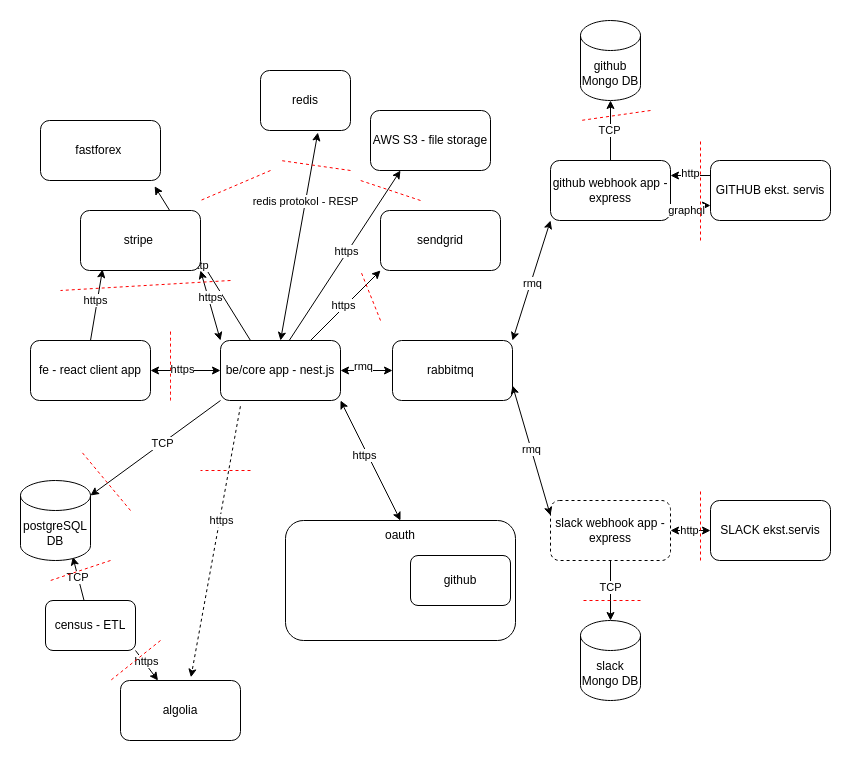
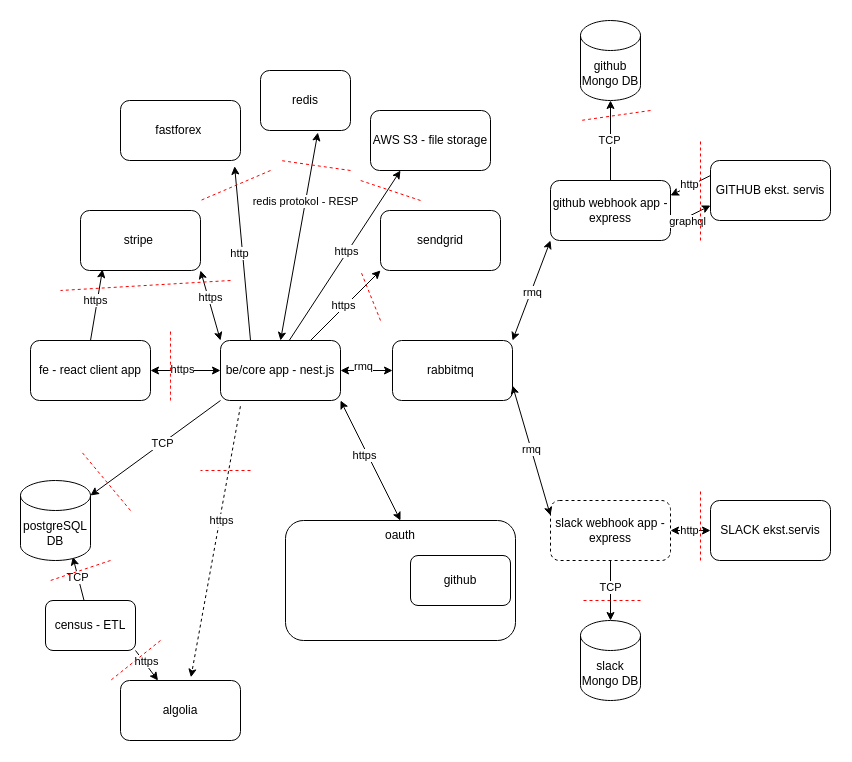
  <mxCell id="0" />
  <mxCell id="1" parent="0" />
  <mxCell id="2" value="fe - react client app&lt;br&gt;" style="rounded=1;whiteSpace=wrap;html=1;" parent="1" vertex="1"><mxGeometry x="30" y="340" width="120" height="60" as="geometry" /></mxCell>
  <mxCell id="3" value="be/core app - nest.js" style="rounded=1;whiteSpace=wrap;html=1;" parent="1" vertex="1"><mxGeometry x="220" y="340" width="120" height="60" as="geometry" /></mxCell>
  <mxCell id="4" value="" style="endArrow=classic;startArrow=classic;html=1;rounded=0;exitX=1;exitY=0.5;exitDx=0;exitDy=0;entryX=0;entryY=0.5;entryDx=0;entryDy=0;" parent="1" source="2" target="3" edge="1"><mxGeometry width="50" height="50" relative="1" as="geometry"><mxPoint x="390" y="530" as="sourcePoint" /><mxPoint x="260" y="380" as="targetPoint" /><Array as="points" /></mxGeometry></mxCell>
  <mxCell id="5" value="https&lt;br&gt;" style="edgeLabel;html=1;align=center;verticalAlign=middle;resizable=0;points=[];" parent="4" vertex="1" connectable="0"><mxGeometry x="-0.114" y="2" relative="1" as="geometry"><mxPoint as="offset" /></mxGeometry></mxCell>
  <mxCell id="6" value="redis" style="rounded=1;whiteSpace=wrap;html=1;" parent="1" vertex="1"><mxGeometry x="260" y="70" width="90" height="60" as="geometry" /></mxCell>
  <mxCell id="7" value="" style="endArrow=classic;startArrow=classic;html=1;rounded=0;entryX=0.637;entryY=1.034;entryDx=0;entryDy=0;entryPerimeter=0;exitX=0.5;exitY=0;exitDx=0;exitDy=0;exitPerimeter=0;" parent="1" source="3" target="6" edge="1"><mxGeometry width="50" height="50" relative="1" as="geometry"><mxPoint x="390" y="530" as="sourcePoint" /><mxPoint x="440" y="480" as="targetPoint" /></mxGeometry></mxCell>
  <mxCell id="8" value="redis protokol - RESP" style="edgeLabel;html=1;align=center;verticalAlign=middle;resizable=0;points=[];" parent="7" vertex="1" connectable="0"><mxGeometry x="-0.002" y="-3" relative="1" as="geometry"><mxPoint x="3" y="-37" as="offset" /></mxGeometry></mxCell>
  <mxCell id="9" value="rabbitmq&amp;nbsp;" style="rounded=1;whiteSpace=wrap;html=1;" parent="1" vertex="1"><mxGeometry x="392" y="340" width="120" height="60" as="geometry" /></mxCell>
  <mxCell id="10" value="" style="endArrow=classic;startArrow=classic;html=1;rounded=0;entryX=0;entryY=0.5;entryDx=0;entryDy=0;exitX=1;exitY=0.5;exitDx=0;exitDy=0;" parent="1" source="3" target="9" edge="1"><mxGeometry width="50" height="50" relative="1" as="geometry"><mxPoint x="340" y="380" as="sourcePoint" /><mxPoint x="440" y="480" as="targetPoint" /></mxGeometry></mxCell>
  <mxCell id="11" value="rmq&lt;br&gt;" style="edgeLabel;html=1;align=center;verticalAlign=middle;resizable=0;points=[];" parent="10" vertex="1" connectable="0"><mxGeometry x="0.033" y="2" relative="1" as="geometry"><mxPoint x="-5" y="-3" as="offset" /></mxGeometry></mxCell>
- <mxCell id="12" value="github webhook app - express&lt;br&gt;" style="rounded=1;whiteSpace=wrap;html=1;" parent="1" vertex="1"><mxGeometry x="550" y="160" width="120" height="60" as="geometry" /></mxCell>
+ <mxCell id="12" value="github webhook app - express&lt;br&gt;" style="rounded=1;whiteSpace=wrap;html=1;" parent="1" vertex="1"><mxGeometry x="550" y="180" width="120" height="60" as="geometry" /></mxCell>
  <mxCell id="13" value="" style="endArrow=classic;startArrow=classic;html=1;rounded=0;entryX=0;entryY=1;entryDx=0;entryDy=0;exitX=1;exitY=0;exitDx=0;exitDy=0;" parent="1" source="9" target="12" edge="1"><mxGeometry width="50" height="50" relative="1" as="geometry"><mxPoint x="390" y="430" as="sourcePoint" /><mxPoint x="440" y="380" as="targetPoint" /></mxGeometry></mxCell>
  <mxCell id="14" value="rmq" style="edgeLabel;html=1;align=center;verticalAlign=middle;resizable=0;points=[];" parent="13" vertex="1" connectable="0"><mxGeometry x="-0.035" y="-1" relative="1" as="geometry"><mxPoint as="offset" /></mxGeometry></mxCell>
  <mxCell id="15" value="slack webhook app - express&lt;br&gt;" style="rounded=1;whiteSpace=wrap;html=1;dashed=1;" parent="1" vertex="1"><mxGeometry x="550" y="500" width="120" height="60" as="geometry" /></mxCell>
  <mxCell id="16" value="" style="endArrow=classic;startArrow=classic;html=1;rounded=0;entryX=0;entryY=0.25;entryDx=0;entryDy=0;exitX=1;exitY=0.75;exitDx=0;exitDy=0;" parent="1" source="9" target="15" edge="1"><mxGeometry width="50" height="50" relative="1" as="geometry"><mxPoint x="390" y="430" as="sourcePoint" /><mxPoint x="440" y="380" as="targetPoint" /></mxGeometry></mxCell>
  <mxCell id="17" value="rmq&lt;br&gt;" style="edgeLabel;html=1;align=center;verticalAlign=middle;resizable=0;points=[];" parent="16" vertex="1" connectable="0"><mxGeometry x="-0.026" relative="1" as="geometry"><mxPoint as="offset" /></mxGeometry></mxCell>
  <mxCell id="18" value="GITHUB ekst. servis&lt;br&gt;" style="rounded=1;whiteSpace=wrap;html=1;" parent="1" vertex="1"><mxGeometry x="710" y="160" width="120" height="60" as="geometry" /></mxCell>
  <mxCell id="19" value="" style="endArrow=classic;html=1;rounded=0;exitX=0;exitY=0.25;exitDx=0;exitDy=0;entryX=1;entryY=0.25;entryDx=0;entryDy=0;" parent="1" source="18" target="12" edge="1"><mxGeometry width="50" height="50" relative="1" as="geometry"><mxPoint x="390" y="330" as="sourcePoint" /><mxPoint x="440" y="280" as="targetPoint" /></mxGeometry></mxCell>
  <mxCell id="20" value="http&lt;br&gt;" style="edgeLabel;html=1;align=center;verticalAlign=middle;resizable=0;points=[];" parent="19" vertex="1" connectable="0"><mxGeometry x="0.088" y="-3" relative="1" as="geometry"><mxPoint x="1" as="offset" /></mxGeometry></mxCell>
  <mxCell id="21" value="" style="endArrow=classic;html=1;rounded=0;entryX=0;entryY=0.75;entryDx=0;entryDy=0;exitX=1;exitY=0.75;exitDx=0;exitDy=0;" parent="1" source="12" target="18" edge="1"><mxGeometry width="50" height="50" relative="1" as="geometry"><mxPoint x="390" y="330" as="sourcePoint" /><mxPoint x="440" y="280" as="targetPoint" /></mxGeometry></mxCell>
  <mxCell id="22" value="graphql&lt;br&gt;" style="edgeLabel;html=1;align=center;verticalAlign=middle;resizable=0;points=[];" parent="21" vertex="1" connectable="0"><mxGeometry x="-0.254" y="-4" relative="1" as="geometry"><mxPoint as="offset" /></mxGeometry></mxCell>
  <mxCell id="23" value="SLACK ekst.servis" style="rounded=1;whiteSpace=wrap;html=1;" parent="1" vertex="1"><mxGeometry x="710" y="500" width="120" height="60" as="geometry" /></mxCell>
  <mxCell id="24" value="" style="endArrow=classic;startArrow=classic;html=1;rounded=0;entryX=0;entryY=0.5;entryDx=0;entryDy=0;exitX=1;exitY=0.5;exitDx=0;exitDy=0;" parent="1" source="15" target="23" edge="1"><mxGeometry width="50" height="50" relative="1" as="geometry"><mxPoint x="390" y="430" as="sourcePoint" /><mxPoint x="440" y="380" as="targetPoint" /></mxGeometry></mxCell>
  <mxCell id="25" value="http&lt;br&gt;" style="edgeLabel;html=1;align=center;verticalAlign=middle;resizable=0;points=[];" parent="24" vertex="1" connectable="0"><mxGeometry x="-0.112" y="1" relative="1" as="geometry"><mxPoint as="offset" /></mxGeometry></mxCell>
  <mxCell id="26" value="" style="rounded=1;whiteSpace=wrap;html=1;" parent="1" vertex="1"><mxGeometry x="285" y="520" width="230" height="120" as="geometry" /></mxCell>
  <mxCell id="27" value="github" style="rounded=1;whiteSpace=wrap;html=1;" parent="1" vertex="1"><mxGeometry x="410" y="555" width="100" height="50" as="geometry" /></mxCell>
  <mxCell id="28" value="oauth" style="text;html=1;strokeColor=none;fillColor=none;align=center;verticalAlign=middle;whiteSpace=wrap;rounded=0;" parent="1" vertex="1"><mxGeometry x="370" y="520" width="60" height="30" as="geometry" /></mxCell>
  <mxCell id="29" value="" style="endArrow=classic;startArrow=classic;html=1;rounded=0;entryX=1;entryY=1;entryDx=0;entryDy=0;exitX=0.5;exitY=0;exitDx=0;exitDy=0;" parent="1" source="28" target="3" edge="1"><mxGeometry width="50" height="50" relative="1" as="geometry"><mxPoint x="390" y="420" as="sourcePoint" /><mxPoint x="440" y="370" as="targetPoint" /></mxGeometry></mxCell>
  <mxCell id="30" value="https" style="edgeLabel;html=1;align=center;verticalAlign=middle;resizable=0;points=[];" parent="29" vertex="1" connectable="0"><mxGeometry x="0.111" y="3" relative="1" as="geometry"><mxPoint as="offset" /></mxGeometry></mxCell>
  <mxCell id="31" value="AWS S3 - file storage" style="rounded=1;whiteSpace=wrap;html=1;" parent="1" vertex="1"><mxGeometry x="370" y="110" width="120" height="60" as="geometry" /></mxCell>
  <mxCell id="32" value="sendgrid" style="rounded=1;whiteSpace=wrap;html=1;" parent="1" vertex="1"><mxGeometry x="380" y="210" width="120" height="60" as="geometry" /></mxCell>
  <mxCell id="33" value="" style="endArrow=classic;html=1;rounded=0;entryX=0;entryY=1;entryDx=0;entryDy=0;" parent="1" source="3" target="32" edge="1"><mxGeometry width="50" height="50" relative="1" as="geometry"><mxPoint x="390" y="420" as="sourcePoint" /><mxPoint x="398" y="270" as="targetPoint" /></mxGeometry></mxCell>
  <mxCell id="34" value="https&lt;br&gt;" style="edgeLabel;html=1;align=center;verticalAlign=middle;resizable=0;points=[];" parent="33" vertex="1" connectable="0"><mxGeometry x="-0.035" y="2" relative="1" as="geometry"><mxPoint as="offset" /></mxGeometry></mxCell>
- <mxCell id="35" value="fastforex&amp;nbsp;&lt;br&gt;" style="rounded=1;whiteSpace=wrap;html=1;" parent="1" vertex="1"><mxGeometry x="40" y="120" width="120" height="60" as="geometry" /></mxCell>
+ <mxCell id="35" value="fastforex&amp;nbsp;&lt;br&gt;" style="rounded=1;whiteSpace=wrap;html=1;" parent="1" vertex="1"><mxGeometry x="120" y="100" width="120" height="60" as="geometry" /></mxCell>
  <mxCell id="36" value="" style="endArrow=classic;html=1;rounded=0;entryX=0.951;entryY=1.096;entryDx=0;entryDy=0;exitX=0.25;exitY=0;exitDx=0;exitDy=0;entryPerimeter=0;" parent="1" source="3" target="35" edge="1"><mxGeometry width="50" height="50" relative="1" as="geometry"><mxPoint x="390" y="420" as="sourcePoint" /><mxPoint x="440" y="370" as="targetPoint" /></mxGeometry></mxCell>
  <mxCell id="37" value="http" style="edgeLabel;html=1;align=center;verticalAlign=middle;resizable=0;points=[];" parent="36" vertex="1" connectable="0"><mxGeometry x="0.003" y="4" relative="1" as="geometry"><mxPoint as="offset" /></mxGeometry></mxCell>
  <mxCell id="38" value="" style="endArrow=classic;html=1;rounded=0;entryX=0.25;entryY=1;entryDx=0;entryDy=0;exitX=0.57;exitY=0.008;exitDx=0;exitDy=0;exitPerimeter=0;" parent="1" source="3" target="31" edge="1"><mxGeometry width="50" height="50" relative="1" as="geometry"><mxPoint x="390" y="420" as="sourcePoint" /><mxPoint x="440" y="370" as="targetPoint" /></mxGeometry></mxCell>
  <mxCell id="39" value="https" style="edgeLabel;html=1;align=center;verticalAlign=middle;resizable=0;points=[];" parent="38" vertex="1" connectable="0"><mxGeometry x="0.039" y="2" relative="1" as="geometry"><mxPoint x="1" as="offset" /></mxGeometry></mxCell>
  <mxCell id="40" value="" style="endArrow=classic;html=1;rounded=0;entryX=1;entryY=0;entryDx=0;entryDy=15;entryPerimeter=0;" parent="1" target="59" edge="1"><mxGeometry width="50" height="50" relative="1" as="geometry"><mxPoint x="220" y="400" as="sourcePoint" /><mxPoint x="104.615" y="500" as="targetPoint" /></mxGeometry></mxCell>
  <mxCell id="41" value="TCP" style="edgeLabel;html=1;align=center;verticalAlign=middle;resizable=0;points=[];" parent="40" vertex="1" connectable="0"><mxGeometry x="-0.106" relative="1" as="geometry"><mxPoint as="offset" /></mxGeometry></mxCell>
  <mxCell id="42" value="" style="endArrow=classic;html=1;rounded=0;" parent="1" source="12" target="60" edge="1"><mxGeometry width="50" height="50" relative="1" as="geometry"><mxPoint x="390" y="420" as="sourcePoint" /><mxPoint x="610" y="100" as="targetPoint" /></mxGeometry></mxCell>
  <mxCell id="43" value="TCP" style="edgeLabel;html=1;align=center;verticalAlign=middle;resizable=0;points=[];" parent="42" vertex="1" connectable="0"><mxGeometry x="0.037" y="2" relative="1" as="geometry"><mxPoint as="offset" /></mxGeometry></mxCell>
  <mxCell id="44" value="" style="endArrow=classic;html=1;rounded=0;entryX=0.5;entryY=0;entryDx=0;entryDy=0;exitX=0.5;exitY=1;exitDx=0;exitDy=0;entryPerimeter=0;" parent="1" source="15" target="61" edge="1"><mxGeometry width="50" height="50" relative="1" as="geometry"><mxPoint x="390" y="420" as="sourcePoint" /><mxPoint x="610" y="610" as="targetPoint" /></mxGeometry></mxCell>
  <mxCell id="45" value="TCP" style="edgeLabel;html=1;align=center;verticalAlign=middle;resizable=0;points=[];" parent="44" vertex="1" connectable="0"><mxGeometry x="-0.139" y="-1" relative="1" as="geometry"><mxPoint as="offset" /></mxGeometry></mxCell>
  <mxCell id="46" value="algolia" style="rounded=1;whiteSpace=wrap;html=1;" parent="1" vertex="1"><mxGeometry x="120" y="680" width="120" height="60" as="geometry" /></mxCell>
  <mxCell id="47" value="" style="endArrow=classic;html=1;rounded=0;exitX=0.166;exitY=1.096;exitDx=0;exitDy=0;exitPerimeter=0;entryX=0.587;entryY=-0.054;entryDx=0;entryDy=0;entryPerimeter=0;dashed=1;" parent="1" source="3" target="46" edge="1"><mxGeometry width="50" height="50" relative="1" as="geometry"><mxPoint x="390" y="420" as="sourcePoint" /><mxPoint x="440" y="370" as="targetPoint" /></mxGeometry></mxCell>
  <mxCell id="48" value="https" style="edgeLabel;html=1;align=center;verticalAlign=middle;resizable=0;points=[];" parent="47" vertex="1" connectable="0"><mxGeometry x="-0.498" y="2" relative="1" as="geometry"><mxPoint x="-9" y="46" as="offset" /></mxGeometry></mxCell>
  <mxCell id="49" value="census - ETL" style="rounded=1;whiteSpace=wrap;html=1;" parent="1" vertex="1"><mxGeometry x="45" y="600" width="90" height="50" as="geometry" /></mxCell>
  <mxCell id="50" value="" style="endArrow=classic;html=1;rounded=0;exitX=1;exitY=1;exitDx=0;exitDy=0;" parent="1" source="49" target="46" edge="1"><mxGeometry width="50" height="50" relative="1" as="geometry"><mxPoint x="390" y="420" as="sourcePoint" /><mxPoint x="440" y="370" as="targetPoint" /></mxGeometry></mxCell>
  <mxCell id="51" value="https&lt;br&gt;" style="edgeLabel;html=1;align=center;verticalAlign=middle;resizable=0;points=[];" parent="50" vertex="1" connectable="0"><mxGeometry x="-0.226" y="2" relative="1" as="geometry"><mxPoint as="offset" /></mxGeometry></mxCell>
  <mxCell id="52" value="" style="endArrow=classic;html=1;rounded=0;entryX=0.747;entryY=0.955;entryDx=0;entryDy=0;entryPerimeter=0;" parent="1" source="49" target="59" edge="1"><mxGeometry width="50" height="50" relative="1" as="geometry"><mxPoint x="390" y="420" as="sourcePoint" /><mxPoint x="85.24" y="564.68" as="targetPoint" /></mxGeometry></mxCell>
  <mxCell id="53" value="TCP" style="edgeLabel;html=1;align=center;verticalAlign=middle;resizable=0;points=[];" parent="52" vertex="1" connectable="0"><mxGeometry x="0.111" y="1" relative="1" as="geometry"><mxPoint as="offset" /></mxGeometry></mxCell>
  <mxCell id="54" value="stripe&amp;nbsp;&lt;br&gt;" style="rounded=1;whiteSpace=wrap;html=1;" parent="1" vertex="1"><mxGeometry x="80" y="210" width="120" height="60" as="geometry" /></mxCell>
  <mxCell id="55" value="" style="endArrow=classic;startArrow=classic;html=1;rounded=0;entryX=1;entryY=1;entryDx=0;entryDy=0;exitX=0;exitY=0;exitDx=0;exitDy=0;" parent="1" source="3" target="54" edge="1"><mxGeometry width="50" height="50" relative="1" as="geometry"><mxPoint x="390" y="420" as="sourcePoint" /><mxPoint x="440" y="370" as="targetPoint" /></mxGeometry></mxCell>
  <mxCell id="56" value="https" style="edgeLabel;html=1;align=center;verticalAlign=middle;resizable=0;points=[];" parent="55" vertex="1" connectable="0"><mxGeometry x="0.234" y="-2" relative="1" as="geometry"><mxPoint as="offset" /></mxGeometry></mxCell>
  <mxCell id="57" value="" style="endArrow=classic;html=1;rounded=0;exitX=0.5;exitY=0;exitDx=0;exitDy=0;entryX=0.184;entryY=0.982;entryDx=0;entryDy=0;entryPerimeter=0;" parent="1" source="2" target="54" edge="1"><mxGeometry width="50" height="50" relative="1" as="geometry"><mxPoint x="390" y="420" as="sourcePoint" /><mxPoint x="440" y="370" as="targetPoint" /></mxGeometry></mxCell>
  <mxCell id="58" value="https&lt;br&gt;" style="edgeLabel;html=1;align=center;verticalAlign=middle;resizable=0;points=[];" parent="57" vertex="1" connectable="0"><mxGeometry x="0.139" y="2" relative="1" as="geometry"><mxPoint as="offset" /></mxGeometry></mxCell>
  <mxCell id="59" value="postgreSQL DB" style="shape=cylinder3;whiteSpace=wrap;html=1;boundedLbl=1;backgroundOutline=1;size=15;" parent="1" vertex="1"><mxGeometry x="20" y="480" width="70" height="80" as="geometry" /></mxCell>
  <mxCell id="60" value="github Mongo DB" style="shape=cylinder3;whiteSpace=wrap;html=1;boundedLbl=1;backgroundOutline=1;size=15;" parent="1" vertex="1"><mxGeometry x="580" width="60" height="80" as="geometry" y="20" /></mxCell>
  <mxCell id="61" value="slack Mongo DB" style="shape=cylinder3;whiteSpace=wrap;html=1;boundedLbl=1;backgroundOutline=1;size=15;" parent="1" vertex="1"><mxGeometry x="580" y="620" width="60" height="80" as="geometry" /></mxCell>
  <mxCell id="62" value="" style="endArrow=none;dashed=1;html=1;rounded=0;fillColor=#FF0000;strokeColor=#FF0000;edgeStyle=orthogonalEdgeStyle;curved=1;" parent="1" edge="1"><mxGeometry width="50" height="50" relative="1" as="geometry"><mxPoint x="170" y="400" as="sourcePoint" /><mxPoint x="170" y="330" as="targetPoint" /><Array as="points"><mxPoint x="170" y="390" /><mxPoint x="170" y="390" /></Array></mxGeometry></mxCell>
  <mxCell id="63" value="" style="endArrow=none;dashed=1;html=1;rounded=0;fillColor=#FF0000;strokeColor=#FF0000;" edge="1" parent="1"><mxGeometry width="50" height="50" relative="1" as="geometry"><mxPoint x="130" y="510" as="sourcePoint" /><mxPoint x="80" y="450" as="targetPoint" /></mxGeometry></mxCell>
  <mxCell id="64" value="" style="endArrow=none;dashed=1;html=1;rounded=0;fillColor=#FF0000;strokeColor=#FF0000;" edge="1" parent="1"><mxGeometry width="50" height="50" relative="1" as="geometry"><mxPoint x="650" y="110" as="sourcePoint" /><mxPoint x="580" y="120" as="targetPoint" /><Array as="points" /></mxGeometry></mxCell>
  <mxCell id="65" value="" style="endArrow=none;dashed=1;html=1;rounded=0;fillColor=#FF0000;strokeColor=#FF0000;" edge="1" parent="1"><mxGeometry width="50" height="50" relative="1" as="geometry"><mxPoint x="640" y="600" as="sourcePoint" /><mxPoint x="580" y="600" as="targetPoint" /><Array as="points" /></mxGeometry></mxCell>
  <mxCell id="66" value="" style="endArrow=none;dashed=1;html=1;rounded=0;fillColor=#FF0000;strokeColor=#FF0000;" edge="1" parent="1"><mxGeometry width="50" height="50" relative="1" as="geometry"><mxPoint x="230" y="280" as="sourcePoint" /><mxPoint x="60" y="290" as="targetPoint" /></mxGeometry></mxCell>
  <mxCell id="67" value="" style="endArrow=none;dashed=1;html=1;rounded=0;fillColor=#FF0000;strokeColor=#FF0000;" edge="1" parent="1"><mxGeometry width="50" height="50" relative="1" as="geometry"><mxPoint x="270" y="170" as="sourcePoint" /><mxPoint x="200" y="200" as="targetPoint" /></mxGeometry></mxCell>
  <mxCell id="68" value="" style="endArrow=none;dashed=1;html=1;rounded=0;fillColor=#FF0000;strokeColor=#FF0000;" edge="1" parent="1"><mxGeometry width="50" height="50" relative="1" as="geometry"><mxPoint x="350" y="170" as="sourcePoint" /><mxPoint x="280" y="160" as="targetPoint" /></mxGeometry></mxCell>
  <mxCell id="69" value="" style="endArrow=none;dashed=1;html=1;rounded=0;fillColor=#FF0000;strokeColor=#FF0000;" edge="1" parent="1"><mxGeometry width="50" height="50" relative="1" as="geometry"><mxPoint x="420" y="200" as="sourcePoint" /><mxPoint x="360" y="180" as="targetPoint" /></mxGeometry></mxCell>
  <mxCell id="70" value="" style="endArrow=none;dashed=1;html=1;rounded=0;fillColor=#FF0000;strokeColor=#FF0000;" edge="1" parent="1"><mxGeometry width="50" height="50" relative="1" as="geometry"><mxPoint x="380" y="320" as="sourcePoint" /><mxPoint x="360" y="270" as="targetPoint" /></mxGeometry></mxCell>
  <mxCell id="71" value="" style="endArrow=none;dashed=1;html=1;rounded=0;fillColor=#FF0000;strokeColor=#FF0000;" edge="1" parent="1"><mxGeometry width="50" height="50" relative="1" as="geometry"><mxPoint x="700" y="560" as="sourcePoint" /><mxPoint x="700" y="490" as="targetPoint" /></mxGeometry></mxCell>
  <mxCell id="72" value="" style="endArrow=none;dashed=1;html=1;rounded=0;fillColor=#FF0000;strokeColor=#FF0000;" edge="1" parent="1"><mxGeometry width="50" height="50" relative="1" as="geometry"><mxPoint x="700" y="240" as="sourcePoint" /><mxPoint x="700" y="140" as="targetPoint" /></mxGeometry></mxCell>
  <mxCell id="73" value="" style="endArrow=none;dashed=1;html=1;rounded=0;fillColor=#FF0000;strokeColor=#FF0000;" edge="1" parent="1"><mxGeometry width="50" height="50" relative="1" as="geometry"><mxPoint x="110" y="560" as="sourcePoint" /><mxPoint x="50" y="580" as="targetPoint" /></mxGeometry></mxCell>
  <mxCell id="74" value="" style="endArrow=none;dashed=1;html=1;rounded=0;fillColor=#FF0000;strokeColor=#FF0000;" edge="1" parent="1"><mxGeometry width="50" height="50" relative="1" as="geometry"><mxPoint x="160" y="640" as="sourcePoint" /><mxPoint x="110" y="680" as="targetPoint" /></mxGeometry></mxCell>
  <mxCell id="75" value="" style="endArrow=none;dashed=1;html=1;rounded=0;fillColor=#FF0000;strokeColor=#FF0000;" edge="1" parent="1"><mxGeometry width="50" height="50" relative="1" as="geometry"><mxPoint x="250" y="470" as="sourcePoint" /><mxPoint x="200" y="470" as="targetPoint" /></mxGeometry></mxCell>
